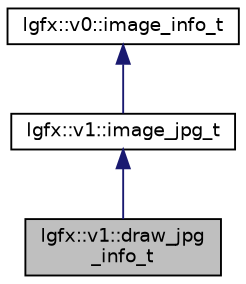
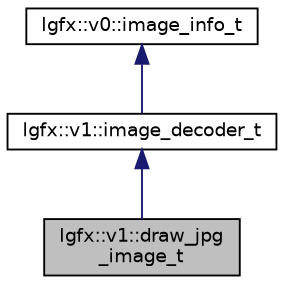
  digraph {
    node [color=black fillcolor=white fontname=Helvetica fontsize=10 shape=record style=filled]
    edge [color=midnightblue dir=back fontname=Helvetica fontsize=10 labelfontname=Helvetica labelfontsize=10 style=solid]
-   n1 [fillcolor=grey75 fontcolor=black height=0.2 label="lgfx::v1::draw_jpg\l_info_t" width=0.4]
-   n2 [height=0.2 label="lgfx::v1::image_jpg_t" width=0.4]
+   n1 [fillcolor=grey75 fontcolor=black height=0.2 label="lgfx::v1::draw_jpg\l_image_t" width=0.4]
+   n2 [height=0.2 label="lgfx::v1::image_decoder_t" width=0.4]
    n3 [height=0.2 label="lgfx::v0::image_info_t" width=0.4]
    n2 -> n1
    n3 -> n2
  }
